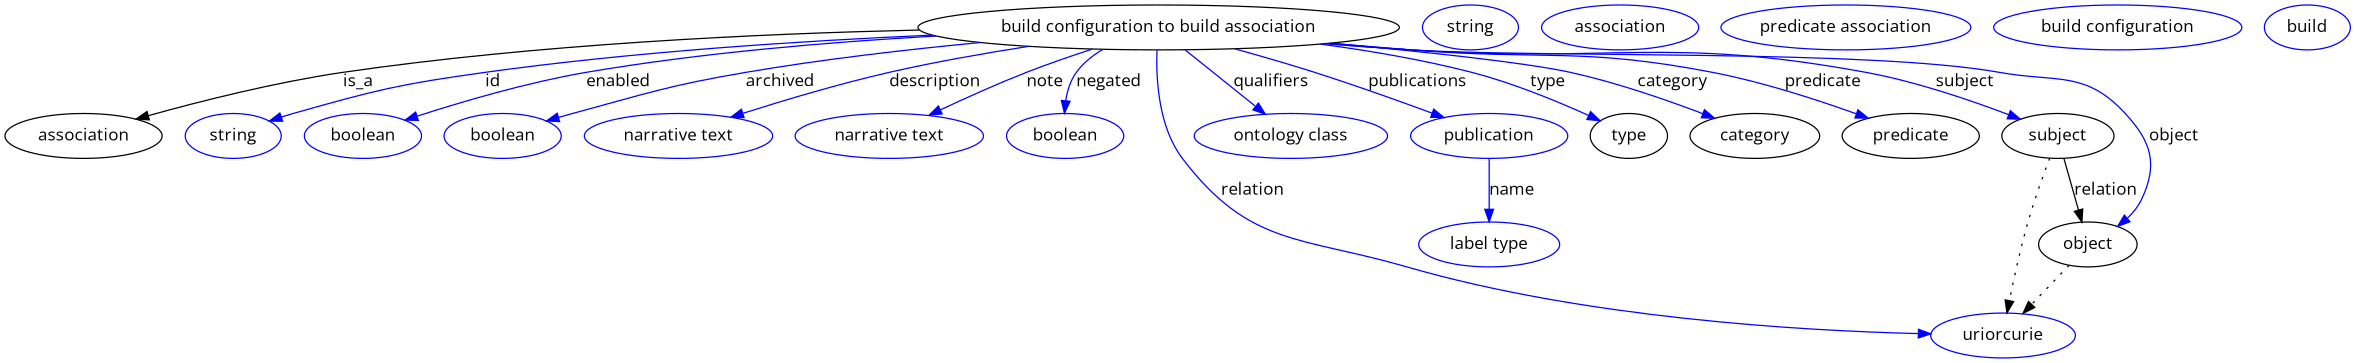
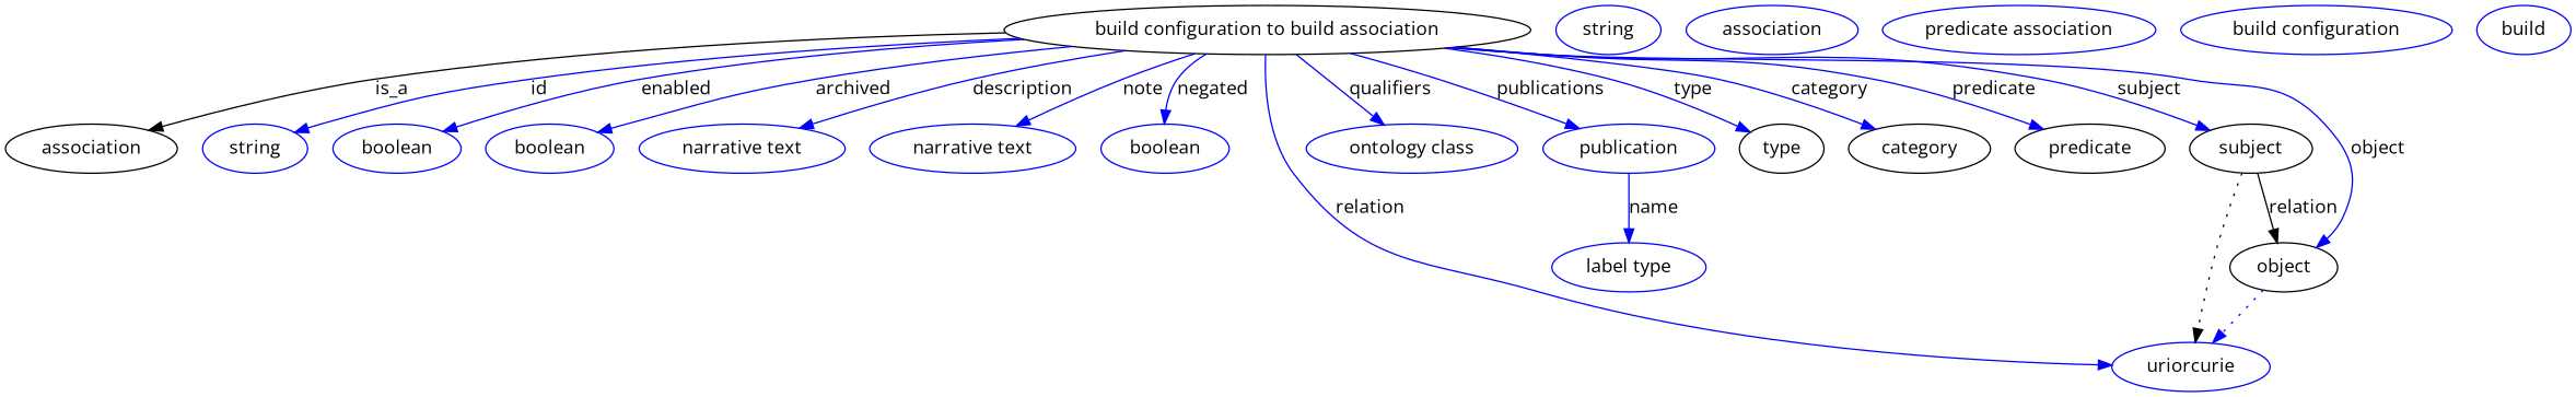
  digraph {
    fontname="Open Sans"
    node [fontname="Open Sans" color=blue]
    edge [fontname="Open Sans" color=blue style=solid]
    n1 [height=0.5 label="build configuration to build association" width=5.362 color=""]
    association [height=0.5 width=1.7512 color=""]
    n3 [height=0.5 label=string width=1.0652]
    n4 [height=0.5 label=boolean width=1.2999]
    n5 [height=0.5 label=boolean width=1.2999]
    n6 [height=0.5 label="narrative text" width=2.0943]
    n7 [height=0.5 label="narrative text" width=2.0943]
    n8 [height=0.5 label=boolean width=1.2999]
    n9 [height=0.5 label=uriorcurie width=1.6068]
    n10 [height=0.5 label="ontology class" width=2.1484]
    n11 [height=0.5 label=publication width=1.7512]
    type [height=0.5 width=0.86659 color=""]
    category [height=0.5 width=1.4443 color=""]
    predicate [height=0.5 width=1.5346 color=""]
    subject [height=0.5 width=1.2457 color=""]
    object [height=0.5 width=1.1013 color=""]
    n17 [height=0.5 label="label type" width=1.5707]
    n18 [height=0.5 label=string width=1.0652]
    n19 [height=0.5 label=association width=1.7512]
    n20 [height=0.5 label="predicate association" width=2.1845]
    n21 [height=0.5 label="build configuration" width=2.7623]
    n22 [height=0.5 label=build width=0.95686]
    n1 -> association [label=is_a color="" style=""]
    n1 -> n3 [label=id]
    n1 -> n4 [label=enabled]
    n1 -> n5 [label=archived]
    n1 -> n6 [label=description]
    n1 -> n7 [label=note]
    n1 -> n8 [label=negated]
    n1 -> n9 [label=relation]
    n1 -> n10 [label=qualifiers]
    n1 -> n11 [label=publications]
    n1 -> type [label=type]
    n1 -> category [label=category]
    n1 -> predicate [label=predicate]
    n1 -> subject [label=subject]
    n1 -> object [label=object]
    n11 -> n17 [label=name]
    subject -> n9 [style=dotted color=""]
    subject -> object [label=relation color="" style=""]
-   object -> n9 [style=dotted color=""]
+   object -> n9 [style=dotted]
  }
